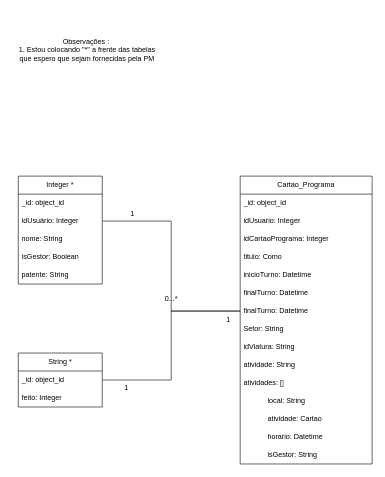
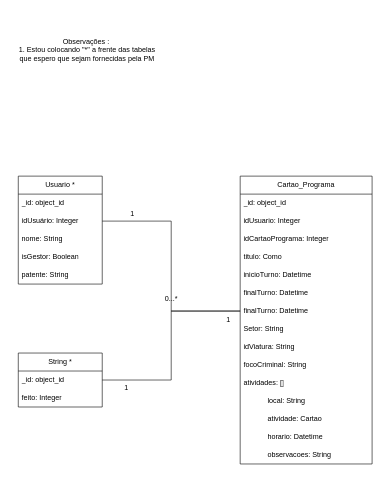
  <mxCell id="0" />
  <mxCell id="1" parent="0" />
- <mxCell id="2" value="Integer *" style="swimlane;fontStyle=0;childLayout=stackLayout;horizontal=1;startSize=30;horizontalStack=0;resizeParent=1;resizeParentMax=0;resizeLast=0;collapsible=1;marginBottom=0;whiteSpace=wrap;html=1;" vertex="1" parent="1"><mxGeometry x="30" y="293" width="140" height="180" as="geometry" /></mxCell>
+ <mxCell id="2" value="Usuario *" style="swimlane;fontStyle=0;childLayout=stackLayout;horizontal=1;startSize=30;horizontalStack=0;resizeParent=1;resizeParentMax=0;resizeLast=0;collapsible=1;marginBottom=0;whiteSpace=wrap;html=1;" vertex="1" parent="1"><mxGeometry x="30" y="293" width="140" height="180" as="geometry" /></mxCell>
  <mxCell id="3" value="_id: object_id" style="text;strokeColor=none;fillColor=none;align=left;verticalAlign=middle;spacingLeft=4;spacingRight=4;overflow=hidden;points=[[0,0.5],[1,0.5]];portConstraint=eastwest;rotatable=0;whiteSpace=wrap;html=1;" vertex="1" parent="2"><mxGeometry y="30" width="140" height="30" as="geometry" /></mxCell>
  <mxCell id="4" value="idUsuário: Integer" style="text;strokeColor=none;fillColor=none;align=left;verticalAlign=middle;spacingLeft=4;spacingRight=4;overflow=hidden;points=[[0,0.5],[1,0.5]];portConstraint=eastwest;rotatable=0;whiteSpace=wrap;html=1;" vertex="1" parent="2"><mxGeometry y="60" width="140" height="30" as="geometry" /></mxCell>
  <mxCell id="5" value="nome: String" style="text;strokeColor=none;fillColor=none;align=left;verticalAlign=middle;spacingLeft=4;spacingRight=4;overflow=hidden;points=[[0,0.5],[1,0.5]];portConstraint=eastwest;rotatable=0;whiteSpace=wrap;html=1;" vertex="1" parent="2"><mxGeometry y="90" width="140" height="30" as="geometry" /></mxCell>
  <mxCell id="6" value="isGestor: Boolean" style="text;strokeColor=none;fillColor=none;align=left;verticalAlign=middle;spacingLeft=4;spacingRight=4;overflow=hidden;points=[[0,0.5],[1,0.5]];portConstraint=eastwest;rotatable=0;whiteSpace=wrap;html=1;" vertex="1" parent="2"><mxGeometry y="120" width="140" height="30" as="geometry" /></mxCell>
  <mxCell id="7" value="patente: String" style="text;strokeColor=none;fillColor=none;align=left;verticalAlign=middle;spacingLeft=4;spacingRight=4;overflow=hidden;points=[[0,0.5],[1,0.5]];portConstraint=eastwest;rotatable=0;whiteSpace=wrap;html=1;" vertex="1" parent="2"><mxGeometry y="150" width="140" height="30" as="geometry" /></mxCell>
  <mxCell id="8" value="Cartao_Programa" style="swimlane;fontStyle=0;childLayout=stackLayout;horizontal=1;startSize=30;horizontalStack=0;resizeParent=1;resizeParentMax=0;resizeLast=0;collapsible=1;marginBottom=0;whiteSpace=wrap;html=1;" vertex="1" parent="1"><mxGeometry x="400" y="293" width="220" height="480" as="geometry" /></mxCell>
  <mxCell id="9" value="_id: object_id" style="text;strokeColor=none;fillColor=none;align=left;verticalAlign=middle;spacingLeft=4;spacingRight=4;overflow=hidden;points=[[0,0.5],[1,0.5]];portConstraint=eastwest;rotatable=0;whiteSpace=wrap;html=1;" vertex="1" parent="8"><mxGeometry y="30" width="220" height="30" as="geometry" /></mxCell>
  <mxCell id="10" value="idUsuario: Integer" style="text;strokeColor=none;fillColor=none;align=left;verticalAlign=middle;spacingLeft=4;spacingRight=4;overflow=hidden;points=[[0,0.5],[1,0.5]];portConstraint=eastwest;rotatable=0;whiteSpace=wrap;html=1;" vertex="1" parent="8"><mxGeometry y="60" width="220" height="30" as="geometry" /></mxCell>
  <mxCell id="11" value="idCartaoPrograma: Integer" style="text;strokeColor=none;fillColor=none;align=left;verticalAlign=middle;spacingLeft=4;spacingRight=4;overflow=hidden;points=[[0,0.5],[1,0.5]];portConstraint=eastwest;rotatable=0;whiteSpace=wrap;html=1;" vertex="1" parent="8"><mxGeometry y="90" width="220" height="30" as="geometry" /></mxCell>
  <mxCell id="12" value="titulo: Como" style="text;strokeColor=none;fillColor=none;align=left;verticalAlign=middle;spacingLeft=4;spacingRight=4;overflow=hidden;points=[[0,0.5],[1,0.5]];portConstraint=eastwest;rotatable=0;whiteSpace=wrap;html=1;" vertex="1" parent="8"><mxGeometry y="120" width="220" height="30" as="geometry" /></mxCell>
  <mxCell id="13" value="inicioTurno: Datetime" style="text;strokeColor=none;fillColor=none;align=left;verticalAlign=middle;spacingLeft=4;spacingRight=4;overflow=hidden;points=[[0,0.5],[1,0.5]];portConstraint=eastwest;rotatable=0;whiteSpace=wrap;html=1;" vertex="1" parent="8"><mxGeometry y="150" width="220" height="30" as="geometry" /></mxCell>
  <mxCell id="14" value="finalTurno: Datetime" style="text;strokeColor=none;fillColor=none;align=left;verticalAlign=middle;spacingLeft=4;spacingRight=4;overflow=hidden;points=[[0,0.5],[1,0.5]];portConstraint=eastwest;rotatable=0;whiteSpace=wrap;html=1;" vertex="1" parent="8"><mxGeometry y="180" width="220" height="30" as="geometry" /></mxCell>
  <mxCell id="15" value="finalTurno: Datetime" style="text;strokeColor=none;fillColor=none;align=left;verticalAlign=middle;spacingLeft=4;spacingRight=4;overflow=hidden;points=[[0,0.5],[1,0.5]];portConstraint=eastwest;rotatable=0;whiteSpace=wrap;html=1;" vertex="1" parent="8"><mxGeometry y="210" width="220" height="30" as="geometry" /></mxCell>
  <mxCell id="16" value="Setor: String" style="text;strokeColor=none;fillColor=none;align=left;verticalAlign=middle;spacingLeft=4;spacingRight=4;overflow=hidden;points=[[0,0.5],[1,0.5]];portConstraint=eastwest;rotatable=0;whiteSpace=wrap;html=1;" vertex="1" parent="8"><mxGeometry y="240" width="220" height="30" as="geometry" /></mxCell>
  <mxCell id="17" value="idViatura: String" style="text;strokeColor=none;fillColor=none;align=left;verticalAlign=middle;spacingLeft=4;spacingRight=4;overflow=hidden;points=[[0,0.5],[1,0.5]];portConstraint=eastwest;rotatable=0;whiteSpace=wrap;html=1;" vertex="1" parent="8"><mxGeometry y="270" width="220" height="30" as="geometry" /></mxCell>
- <mxCell id="18" value="atividade: String" style="text;strokeColor=none;fillColor=none;align=left;verticalAlign=middle;spacingLeft=4;spacingRight=4;overflow=hidden;points=[[0,0.5],[1,0.5]];portConstraint=eastwest;rotatable=0;whiteSpace=wrap;html=1;" vertex="1" parent="8"><mxGeometry y="300" width="220" height="30" as="geometry" /></mxCell>
+ <mxCell id="18" value="focoCriminal: String" style="text;strokeColor=none;fillColor=none;align=left;verticalAlign=middle;spacingLeft=4;spacingRight=4;overflow=hidden;points=[[0,0.5],[1,0.5]];portConstraint=eastwest;rotatable=0;whiteSpace=wrap;html=1;" vertex="1" parent="8"><mxGeometry y="300" width="220" height="30" as="geometry" /></mxCell>
  <mxCell id="19" value="atividades: []" style="text;strokeColor=none;fillColor=none;align=left;verticalAlign=middle;spacingLeft=4;spacingRight=4;overflow=hidden;points=[[0,0.5],[1,0.5]];portConstraint=eastwest;rotatable=0;whiteSpace=wrap;html=1;" vertex="1" parent="8"><mxGeometry y="330" width="220" height="30" as="geometry" /></mxCell>
  <mxCell id="20" value="&lt;blockquote style=&quot;margin: 0 0 0 40px; border: none; padding: 0px;&quot;&gt;local: String&lt;/blockquote&gt;" style="text;strokeColor=none;fillColor=none;align=left;verticalAlign=middle;spacingLeft=4;spacingRight=4;overflow=hidden;points=[[0,0.5],[1,0.5]];portConstraint=eastwest;rotatable=0;whiteSpace=wrap;html=1;" vertex="1" parent="8"><mxGeometry y="360" width="220" height="30" as="geometry" /></mxCell>
  <mxCell id="21" value="&lt;blockquote style=&quot;margin: 0 0 0 40px; border: none; padding: 0px;&quot;&gt;atividade: Cartao&lt;/blockquote&gt;" style="text;strokeColor=none;fillColor=none;align=left;verticalAlign=middle;spacingLeft=4;spacingRight=4;overflow=hidden;points=[[0,0.5],[1,0.5]];portConstraint=eastwest;rotatable=0;whiteSpace=wrap;html=1;" vertex="1" parent="8"><mxGeometry y="390" width="220" height="30" as="geometry" /></mxCell>
  <mxCell id="22" value="&lt;blockquote style=&quot;margin: 0 0 0 40px; border: none; padding: 0px;&quot;&gt;horario: Datetime&lt;/blockquote&gt;" style="text;strokeColor=none;fillColor=none;align=left;verticalAlign=middle;spacingLeft=4;spacingRight=4;overflow=hidden;points=[[0,0.5],[1,0.5]];portConstraint=eastwest;rotatable=0;whiteSpace=wrap;html=1;" vertex="1" parent="8"><mxGeometry y="420" width="220" height="30" as="geometry" /></mxCell>
- <mxCell id="23" value="&lt;blockquote style=&quot;margin: 0 0 0 40px; border: none; padding: 0px;&quot;&gt;isGestor: String&lt;/blockquote&gt;" style="text;strokeColor=none;fillColor=none;align=left;verticalAlign=middle;spacingLeft=4;spacingRight=4;overflow=hidden;points=[[0,0.5],[1,0.5]];portConstraint=eastwest;rotatable=0;whiteSpace=wrap;html=1;" vertex="1" parent="8"><mxGeometry y="450" width="220" height="30" as="geometry" /></mxCell>
+ <mxCell id="23" value="&lt;blockquote style=&quot;margin: 0 0 0 40px; border: none; padding: 0px;&quot;&gt;observacoes: String&lt;/blockquote&gt;" style="text;strokeColor=none;fillColor=none;align=left;verticalAlign=middle;spacingLeft=4;spacingRight=4;overflow=hidden;points=[[0,0.5],[1,0.5]];portConstraint=eastwest;rotatable=0;whiteSpace=wrap;html=1;" vertex="1" parent="8"><mxGeometry y="450" width="220" height="30" as="geometry" /></mxCell>
  <mxCell id="24" value="Observações :&amp;nbsp;&lt;div&gt;1. Estou colocando &quot;*&quot; a frente das tabelas que espero que sejam fornecidas pela PM&lt;/div&gt;" style="text;html=1;align=center;verticalAlign=middle;whiteSpace=wrap;rounded=0;" vertex="1" parent="1"><mxGeometry x="20" y="20.5" width="250" height="125" as="geometry" /></mxCell>
  <mxCell id="25" value="String *" style="swimlane;fontStyle=0;childLayout=stackLayout;horizontal=1;startSize=30;horizontalStack=0;resizeParent=1;resizeParentMax=0;resizeLast=0;collapsible=1;marginBottom=0;whiteSpace=wrap;html=1;" vertex="1" parent="1"><mxGeometry x="30" y="588" width="140" height="90" as="geometry" /></mxCell>
  <mxCell id="26" value="_id: object_id" style="text;strokeColor=none;fillColor=none;align=left;verticalAlign=middle;spacingLeft=4;spacingRight=4;overflow=hidden;points=[[0,0.5],[1,0.5]];portConstraint=eastwest;rotatable=0;whiteSpace=wrap;html=1;" vertex="1" parent="25"><mxGeometry y="30" width="140" height="30" as="geometry" /></mxCell>
  <mxCell id="27" value="feito: Integer" style="text;strokeColor=none;fillColor=none;align=left;verticalAlign=middle;spacingLeft=4;spacingRight=4;overflow=hidden;points=[[0,0.5],[1,0.5]];portConstraint=eastwest;rotatable=0;whiteSpace=wrap;html=1;" vertex="1" parent="25"><mxGeometry y="60" width="140" height="30" as="geometry" /></mxCell>
  <mxCell id="28" style="edgeStyle=orthogonalEdgeStyle;rounded=0;orthogonalLoop=1;jettySize=auto;html=1;entryX=0;entryY=0.5;entryDx=0;entryDy=0;endArrow=none;endFill=0;" edge="1" parent="1" source="4" target="15"><mxGeometry relative="1" as="geometry" /></mxCell>
  <mxCell id="29" style="edgeStyle=orthogonalEdgeStyle;rounded=0;orthogonalLoop=1;jettySize=auto;html=1;endArrow=none;endFill=0;entryX=0;entryY=0.5;entryDx=0;entryDy=0;" edge="1" parent="1" source="26" target="15"><mxGeometry relative="1" as="geometry"><mxPoint x="290" y="483" as="targetPoint" /></mxGeometry></mxCell>
  <mxCell id="30" value="1" style="text;html=1;align=center;verticalAlign=middle;resizable=0;points=[];autosize=1;strokeColor=none;fillColor=none;" vertex="1" parent="1"><mxGeometry x="205" y="341" width="30" height="30" as="geometry" /></mxCell>
  <mxCell id="31" value="0...*" style="text;html=1;align=center;verticalAlign=middle;resizable=0;points=[];autosize=1;strokeColor=none;fillColor=none;" vertex="1" parent="1"><mxGeometry x="265" y="483" width="40" height="30" as="geometry" /></mxCell>
  <mxCell id="32" value="1" style="text;html=1;align=center;verticalAlign=middle;resizable=0;points=[];autosize=1;strokeColor=none;fillColor=none;" vertex="1" parent="1"><mxGeometry x="195" y="631" width="30" height="30" as="geometry" /></mxCell>
  <mxCell id="33" value="1" style="text;html=1;align=center;verticalAlign=middle;resizable=0;points=[];autosize=1;strokeColor=none;fillColor=none;" vertex="1" parent="1"><mxGeometry x="365" y="518" width="30" height="30" as="geometry" /></mxCell>
